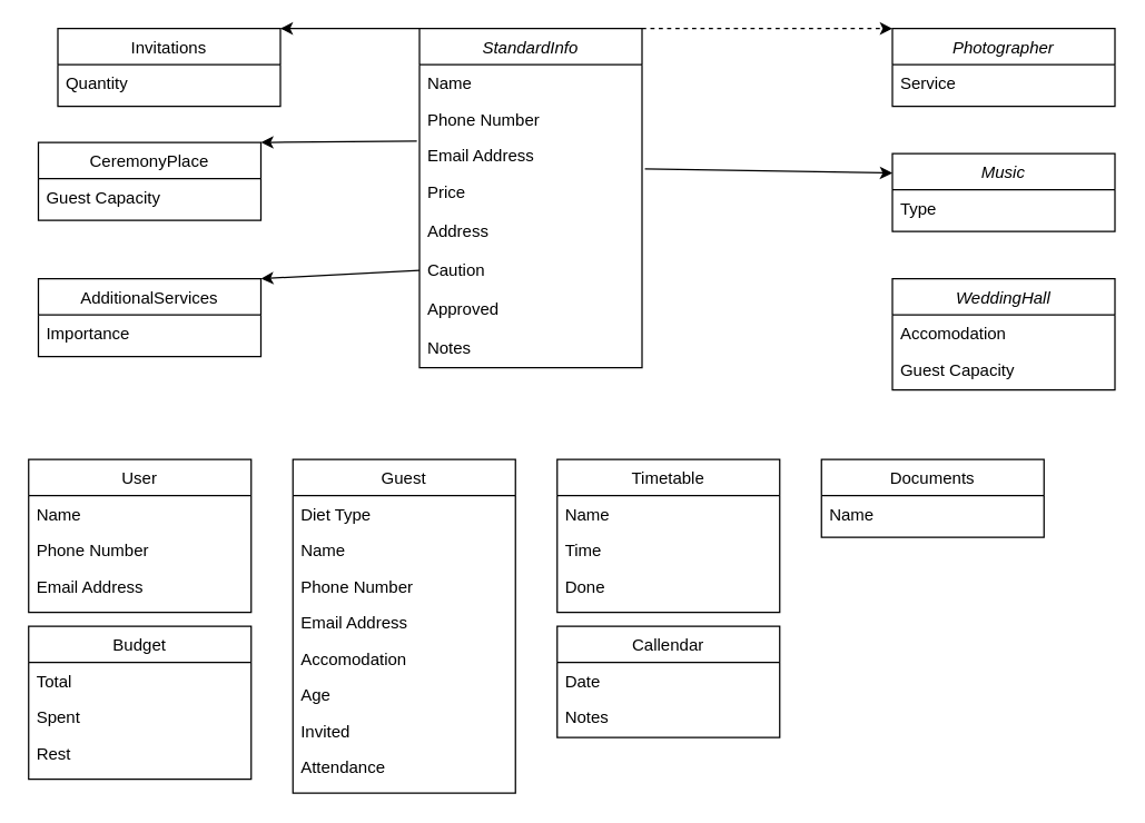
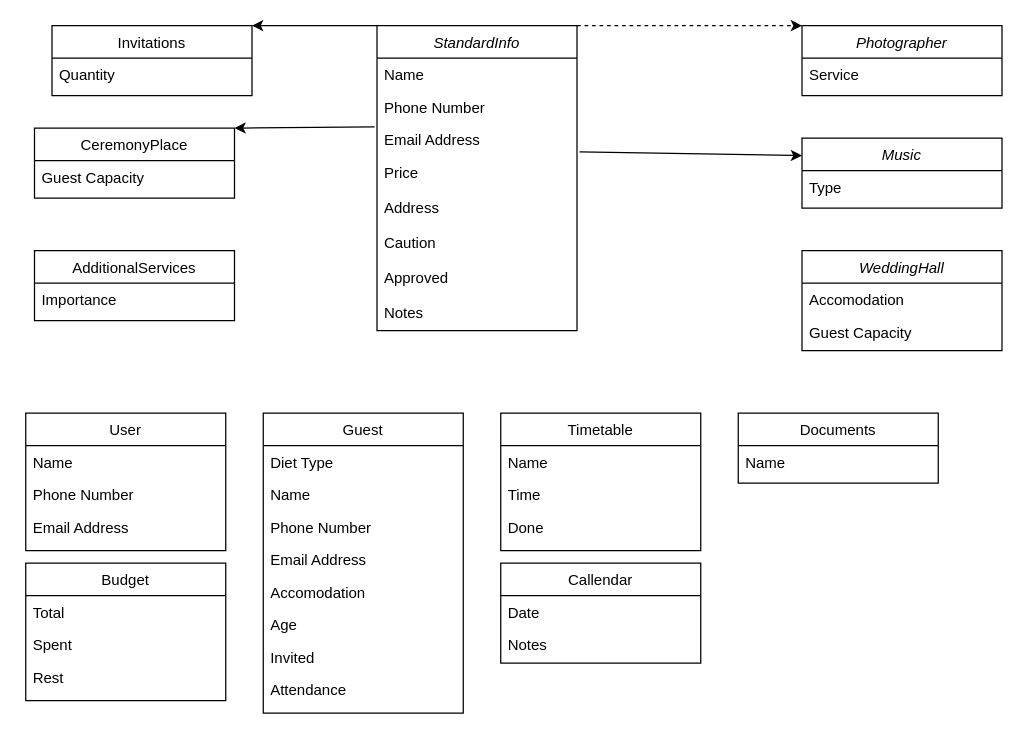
  <mxCell id="0" />
  <mxCell id="1" parent="0" />
  <mxCell id="2" value="User&#10;" style="swimlane;fontStyle=0;align=center;verticalAlign=top;childLayout=stackLayout;horizontal=1;startSize=26;horizontalStack=0;resizeParent=1;resizeLast=0;collapsible=1;marginBottom=0;rounded=0;shadow=0;strokeWidth=1;" parent="1" vertex="1"><mxGeometry x="20" y="330" width="160" height="110" as="geometry"><mxRectangle x="230" y="140" width="160" height="26" as="alternateBounds" /></mxGeometry></mxCell>
  <mxCell id="3" value="Name" style="text;align=left;verticalAlign=top;spacingLeft=4;spacingRight=4;overflow=hidden;rotatable=0;points=[[0,0.5],[1,0.5]];portConstraint=eastwest;" parent="2" vertex="1"><mxGeometry y="26" width="160" height="26" as="geometry" /></mxCell>
  <mxCell id="4" value="Phone Number" style="text;align=left;verticalAlign=top;spacingLeft=4;spacingRight=4;overflow=hidden;rotatable=0;points=[[0,0.5],[1,0.5]];portConstraint=eastwest;rounded=0;shadow=0;html=0;" parent="2" vertex="1"><mxGeometry y="52" width="160" height="26" as="geometry" /></mxCell>
  <mxCell id="5" value="Email Address" style="text;align=left;verticalAlign=top;spacingLeft=4;spacingRight=4;overflow=hidden;rotatable=0;points=[[0,0.5],[1,0.5]];portConstraint=eastwest;rounded=0;shadow=0;html=0;" parent="2" vertex="1"><mxGeometry y="78" width="160" height="26" as="geometry" /></mxCell>
  <mxCell id="6" value="StandardInfo" style="swimlane;fontStyle=2;align=center;verticalAlign=top;childLayout=stackLayout;horizontal=1;startSize=26;horizontalStack=0;resizeParent=1;resizeLast=0;collapsible=1;marginBottom=0;rounded=0;shadow=0;strokeWidth=1;" vertex="1" parent="1"><mxGeometry x="301" y="20" width="160" height="244" as="geometry"><mxRectangle x="230" y="140" width="160" height="26" as="alternateBounds" /></mxGeometry></mxCell>
  <mxCell id="7" value="Name" style="text;align=left;verticalAlign=top;spacingLeft=4;spacingRight=4;overflow=hidden;rotatable=0;points=[[0,0.5],[1,0.5]];portConstraint=eastwest;" vertex="1" parent="6"><mxGeometry y="26" width="160" height="26" as="geometry" /></mxCell>
  <mxCell id="8" value="Phone Number" style="text;align=left;verticalAlign=top;spacingLeft=4;spacingRight=4;overflow=hidden;rotatable=0;points=[[0,0.5],[1,0.5]];portConstraint=eastwest;rounded=0;shadow=0;html=0;" vertex="1" parent="6"><mxGeometry y="52" width="160" height="26" as="geometry" /></mxCell>
  <mxCell id="9" value="Email Address" style="text;align=left;verticalAlign=top;spacingLeft=4;spacingRight=4;overflow=hidden;rotatable=0;points=[[0,0.5],[1,0.5]];portConstraint=eastwest;rounded=0;shadow=0;html=0;" vertex="1" parent="6"><mxGeometry y="78" width="160" height="26" as="geometry" /></mxCell>
  <mxCell id="10" value="Price&#10;" style="text;align=left;verticalAlign=top;spacingLeft=4;spacingRight=4;overflow=hidden;rotatable=0;points=[[0,0.5],[1,0.5]];portConstraint=eastwest;" vertex="1" parent="6"><mxGeometry y="104" width="160" height="28" as="geometry" /></mxCell>
  <mxCell id="11" value="Address" style="text;align=left;verticalAlign=top;spacingLeft=4;spacingRight=4;overflow=hidden;rotatable=0;points=[[0,0.5],[1,0.5]];portConstraint=eastwest;" vertex="1" parent="6"><mxGeometry y="132" width="160" height="28" as="geometry" /></mxCell>
  <mxCell id="12" value="Caution" style="text;align=left;verticalAlign=top;spacingLeft=4;spacingRight=4;overflow=hidden;rotatable=0;points=[[0,0.5],[1,0.5]];portConstraint=eastwest;" vertex="1" parent="6"><mxGeometry y="160" width="160" height="28" as="geometry" /></mxCell>
  <mxCell id="13" value="Approved" style="text;align=left;verticalAlign=top;spacingLeft=4;spacingRight=4;overflow=hidden;rotatable=0;points=[[0,0.5],[1,0.5]];portConstraint=eastwest;" vertex="1" parent="6"><mxGeometry y="188" width="160" height="28" as="geometry" /></mxCell>
  <mxCell id="14" value="Notes" style="text;align=left;verticalAlign=top;spacingLeft=4;spacingRight=4;overflow=hidden;rotatable=0;points=[[0,0.5],[1,0.5]];portConstraint=eastwest;" vertex="1" parent="6"><mxGeometry y="216" width="160" height="28" as="geometry" /></mxCell>
  <mxCell id="15" value="Guest" style="swimlane;fontStyle=0;align=center;verticalAlign=top;childLayout=stackLayout;horizontal=1;startSize=26;horizontalStack=0;resizeParent=1;resizeLast=0;collapsible=1;marginBottom=0;rounded=0;shadow=0;strokeWidth=1;" vertex="1" parent="1"><mxGeometry x="210" y="330" width="160" height="240" as="geometry"><mxRectangle x="230" y="140" width="160" height="26" as="alternateBounds" /></mxGeometry></mxCell>
  <mxCell id="16" value="Diet Type" style="text;align=left;verticalAlign=top;spacingLeft=4;spacingRight=4;overflow=hidden;rotatable=0;points=[[0,0.5],[1,0.5]];portConstraint=eastwest;" vertex="1" parent="15"><mxGeometry y="26" width="160" height="26" as="geometry" /></mxCell>
  <mxCell id="17" value="Name" style="text;align=left;verticalAlign=top;spacingLeft=4;spacingRight=4;overflow=hidden;rotatable=0;points=[[0,0.5],[1,0.5]];portConstraint=eastwest;" vertex="1" parent="15"><mxGeometry y="52" width="160" height="26" as="geometry" /></mxCell>
  <mxCell id="18" value="Phone Number" style="text;align=left;verticalAlign=top;spacingLeft=4;spacingRight=4;overflow=hidden;rotatable=0;points=[[0,0.5],[1,0.5]];portConstraint=eastwest;rounded=0;shadow=0;html=0;" vertex="1" parent="15"><mxGeometry y="78" width="160" height="26" as="geometry" /></mxCell>
  <mxCell id="19" value="Email Address" style="text;align=left;verticalAlign=top;spacingLeft=4;spacingRight=4;overflow=hidden;rotatable=0;points=[[0,0.5],[1,0.5]];portConstraint=eastwest;rounded=0;shadow=0;html=0;" vertex="1" parent="15"><mxGeometry y="104" width="160" height="26" as="geometry" /></mxCell>
  <mxCell id="20" value="Accomodation" style="text;align=left;verticalAlign=top;spacingLeft=4;spacingRight=4;overflow=hidden;rotatable=0;points=[[0,0.5],[1,0.5]];portConstraint=eastwest;rounded=0;shadow=0;html=0;" vertex="1" parent="15"><mxGeometry y="130" width="160" height="26" as="geometry" /></mxCell>
  <mxCell id="21" value="Age" style="text;align=left;verticalAlign=top;spacingLeft=4;spacingRight=4;overflow=hidden;rotatable=0;points=[[0,0.5],[1,0.5]];portConstraint=eastwest;rounded=0;shadow=0;html=0;" vertex="1" parent="15"><mxGeometry y="156" width="160" height="26" as="geometry" /></mxCell>
  <mxCell id="22" value="Invited" style="text;align=left;verticalAlign=top;spacingLeft=4;spacingRight=4;overflow=hidden;rotatable=0;points=[[0,0.5],[1,0.5]];portConstraint=eastwest;rounded=0;shadow=0;html=0;" vertex="1" parent="15"><mxGeometry y="182" width="160" height="26" as="geometry" /></mxCell>
  <mxCell id="23" value="Attendance" style="text;align=left;verticalAlign=top;spacingLeft=4;spacingRight=4;overflow=hidden;rotatable=0;points=[[0,0.5],[1,0.5]];portConstraint=eastwest;rounded=0;shadow=0;html=0;" vertex="1" parent="15"><mxGeometry y="208" width="160" height="26" as="geometry" /></mxCell>
  <mxCell id="24" value="Documents" style="swimlane;fontStyle=0;align=center;verticalAlign=top;childLayout=stackLayout;horizontal=1;startSize=26;horizontalStack=0;resizeParent=1;resizeLast=0;collapsible=1;marginBottom=0;rounded=0;shadow=0;strokeWidth=1;" vertex="1" parent="1"><mxGeometry x="590" y="330" width="160" height="56" as="geometry"><mxRectangle x="230" y="140" width="160" height="26" as="alternateBounds" /></mxGeometry></mxCell>
  <mxCell id="25" value="Name" style="text;align=left;verticalAlign=top;spacingLeft=4;spacingRight=4;overflow=hidden;rotatable=0;points=[[0,0.5],[1,0.5]];portConstraint=eastwest;" vertex="1" parent="24"><mxGeometry y="26" width="160" height="26" as="geometry" /></mxCell>
  <mxCell id="26" value="Music" style="swimlane;fontStyle=2;align=center;verticalAlign=top;childLayout=stackLayout;horizontal=1;startSize=26;horizontalStack=0;resizeParent=1;resizeLast=0;collapsible=1;marginBottom=0;rounded=0;shadow=0;strokeWidth=1;" vertex="1" parent="1"><mxGeometry x="641" y="110" width="160" height="56" as="geometry"><mxRectangle x="230" y="140" width="160" height="26" as="alternateBounds" /></mxGeometry></mxCell>
  <mxCell id="27" value="Type" style="text;align=left;verticalAlign=top;spacingLeft=4;spacingRight=4;overflow=hidden;rotatable=0;points=[[0,0.5],[1,0.5]];portConstraint=eastwest;" vertex="1" parent="26"><mxGeometry y="26" width="160" height="26" as="geometry" /></mxCell>
  <mxCell id="28" value="Photographer" style="swimlane;fontStyle=2;align=center;verticalAlign=top;childLayout=stackLayout;horizontal=1;startSize=26;horizontalStack=0;resizeParent=1;resizeLast=0;collapsible=1;marginBottom=0;rounded=0;shadow=0;strokeWidth=1;" vertex="1" parent="1"><mxGeometry x="641" y="20" width="160" height="56" as="geometry"><mxRectangle x="230" y="140" width="160" height="26" as="alternateBounds" /></mxGeometry></mxCell>
  <mxCell id="29" value="Service" style="text;align=left;verticalAlign=top;spacingLeft=4;spacingRight=4;overflow=hidden;rotatable=0;points=[[0,0.5],[1,0.5]];portConstraint=eastwest;" vertex="1" parent="28"><mxGeometry y="26" width="160" height="26" as="geometry" /></mxCell>
  <mxCell id="30" value="WeddingHall" style="swimlane;fontStyle=2;align=center;verticalAlign=top;childLayout=stackLayout;horizontal=1;startSize=26;horizontalStack=0;resizeParent=1;resizeLast=0;collapsible=1;marginBottom=0;rounded=0;shadow=0;strokeWidth=1;" vertex="1" parent="1"><mxGeometry x="641" y="200" width="160" height="80" as="geometry"><mxRectangle x="230" y="140" width="160" height="26" as="alternateBounds" /></mxGeometry></mxCell>
  <mxCell id="31" value="Accomodation" style="text;align=left;verticalAlign=top;spacingLeft=4;spacingRight=4;overflow=hidden;rotatable=0;points=[[0,0.5],[1,0.5]];portConstraint=eastwest;" vertex="1" parent="30"><mxGeometry y="26" width="160" height="26" as="geometry" /></mxCell>
  <mxCell id="32" value="Guest Capacity" style="text;align=left;verticalAlign=top;spacingLeft=4;spacingRight=4;overflow=hidden;rotatable=0;points=[[0,0.5],[1,0.5]];portConstraint=eastwest;" vertex="1" parent="30"><mxGeometry y="52" width="160" height="28" as="geometry" /></mxCell>
  <mxCell id="33" value="Callendar" style="swimlane;fontStyle=0;align=center;verticalAlign=top;childLayout=stackLayout;horizontal=1;startSize=26;horizontalStack=0;resizeParent=1;resizeLast=0;collapsible=1;marginBottom=0;rounded=0;shadow=0;strokeWidth=1;" vertex="1" parent="1"><mxGeometry x="400" y="450" width="160" height="80" as="geometry"><mxRectangle x="230" y="140" width="160" height="26" as="alternateBounds" /></mxGeometry></mxCell>
  <mxCell id="34" value="Date" style="text;align=left;verticalAlign=top;spacingLeft=4;spacingRight=4;overflow=hidden;rotatable=0;points=[[0,0.5],[1,0.5]];portConstraint=eastwest;" vertex="1" parent="33"><mxGeometry y="26" width="160" height="26" as="geometry" /></mxCell>
  <mxCell id="35" value="Notes" style="text;align=left;verticalAlign=top;spacingLeft=4;spacingRight=4;overflow=hidden;rotatable=0;points=[[0,0.5],[1,0.5]];portConstraint=eastwest;" vertex="1" parent="33"><mxGeometry y="52" width="160" height="28" as="geometry" /></mxCell>
  <mxCell id="36" value="" style="endArrow=classic;html=1;rounded=0;exitX=1;exitY=0;exitDx=0;exitDy=0;entryX=0;entryY=0;entryDx=0;entryDy=0;dashed=1;" edge="1" parent="1" source="6" target="28"><mxGeometry width="50" height="50" relative="1" as="geometry"><mxPoint x="531" y="0" as="sourcePoint" /><mxPoint x="581" y="-50" as="targetPoint" /></mxGeometry></mxCell>
  <mxCell id="37" value="" style="endArrow=classic;html=1;rounded=0;exitX=1.013;exitY=-0.107;exitDx=0;exitDy=0;exitPerimeter=0;entryX=0;entryY=0.25;entryDx=0;entryDy=0;" edge="1" parent="1" source="10" target="26"><mxGeometry width="50" height="50" relative="1" as="geometry"><mxPoint x="461" as="sourcePoint" y="-10" /><mxPoint x="511" y="-60" as="targetPoint" /></mxGeometry></mxCell>
  <mxCell id="38" value="Invitations" style="swimlane;fontStyle=0;align=center;verticalAlign=top;childLayout=stackLayout;horizontal=1;startSize=26;horizontalStack=0;resizeParent=1;resizeLast=0;collapsible=1;marginBottom=0;rounded=0;shadow=0;strokeWidth=1;" vertex="1" parent="1"><mxGeometry x="41" y="20" width="160" height="56" as="geometry"><mxRectangle x="230" y="140" width="160" height="26" as="alternateBounds" /></mxGeometry></mxCell>
  <mxCell id="39" value="Quantity" style="text;align=left;verticalAlign=top;spacingLeft=4;spacingRight=4;overflow=hidden;rotatable=0;points=[[0,0.5],[1,0.5]];portConstraint=eastwest;" vertex="1" parent="38"><mxGeometry y="26" width="160" height="26" as="geometry" /></mxCell>
  <mxCell id="40" value="" style="endArrow=classic;html=1;rounded=0;exitX=0;exitY=0;exitDx=0;exitDy=0;entryX=1;entryY=0;entryDx=0;entryDy=0;" edge="1" parent="1" source="6" target="38"><mxGeometry width="50" height="50" relative="1" as="geometry"><mxPoint x="271" y="-20" as="sourcePoint" /><mxPoint x="321" y="-70" as="targetPoint" /></mxGeometry></mxCell>
  <mxCell id="41" value="CeremonyPlace" style="swimlane;fontStyle=0;align=center;verticalAlign=top;childLayout=stackLayout;horizontal=1;startSize=26;horizontalStack=0;resizeParent=1;resizeLast=0;collapsible=1;marginBottom=0;rounded=0;shadow=0;strokeWidth=1;" vertex="1" parent="1"><mxGeometry x="27" y="102" width="160" height="56" as="geometry"><mxRectangle x="230" y="140" width="160" height="26" as="alternateBounds" /></mxGeometry></mxCell>
  <mxCell id="42" value="Guest Capacity" style="text;align=left;verticalAlign=top;spacingLeft=4;spacingRight=4;overflow=hidden;rotatable=0;points=[[0,0.5],[1,0.5]];portConstraint=eastwest;" vertex="1" parent="41"><mxGeometry y="26" width="160" height="28" as="geometry" /></mxCell>
  <mxCell id="43" value="" style="endArrow=classic;html=1;rounded=0;exitX=-0.012;exitY=0.115;exitDx=0;exitDy=0;entryX=1;entryY=0;entryDx=0;entryDy=0;exitPerimeter=0;" edge="1" parent="1" source="9" target="41"><mxGeometry width="50" height="50" relative="1" as="geometry"><mxPoint x="191" y="-160" as="sourcePoint" /><mxPoint x="241" y="-210" as="targetPoint" /></mxGeometry></mxCell>
  <mxCell id="44" value="AdditionalServices" style="swimlane;fontStyle=0;align=center;verticalAlign=top;childLayout=stackLayout;horizontal=1;startSize=26;horizontalStack=0;resizeParent=1;resizeLast=0;collapsible=1;marginBottom=0;rounded=0;shadow=0;strokeWidth=1;" vertex="1" parent="1"><mxGeometry x="27" y="200" width="160" height="56" as="geometry"><mxRectangle x="230" y="140" width="160" height="26" as="alternateBounds" /></mxGeometry></mxCell>
  <mxCell id="45" value="Importance" style="text;align=left;verticalAlign=top;spacingLeft=4;spacingRight=4;overflow=hidden;rotatable=0;points=[[0,0.5],[1,0.5]];portConstraint=eastwest;" vertex="1" parent="44"><mxGeometry y="26" width="160" height="26" as="geometry" /></mxCell>
- <mxCell id="46" value="" style="endArrow=classic;html=1;rounded=0;entryX=1;entryY=0;entryDx=0;entryDy=0;exitX=0;exitY=0.5;exitDx=0;exitDy=0;" edge="1" parent="1" source="12" target="44"><mxGeometry width="50" height="50" relative="1" as="geometry"><mxPoint x="260" y="160" as="sourcePoint" /><mxPoint x="400" y="310" as="targetPoint" /></mxGeometry></mxCell>
  <mxCell id="47" value="Budget" style="swimlane;fontStyle=0;align=center;verticalAlign=top;childLayout=stackLayout;horizontal=1;startSize=26;horizontalStack=0;resizeParent=1;resizeLast=0;collapsible=1;marginBottom=0;rounded=0;shadow=0;strokeWidth=1;" vertex="1" parent="1"><mxGeometry x="20" y="450" width="160" height="110" as="geometry"><mxRectangle x="230" y="140" width="160" height="26" as="alternateBounds" /></mxGeometry></mxCell>
  <mxCell id="48" value="Total" style="text;align=left;verticalAlign=top;spacingLeft=4;spacingRight=4;overflow=hidden;rotatable=0;points=[[0,0.5],[1,0.5]];portConstraint=eastwest;" vertex="1" parent="47"><mxGeometry y="26" width="160" height="26" as="geometry" /></mxCell>
  <mxCell id="49" value="Spent" style="text;align=left;verticalAlign=top;spacingLeft=4;spacingRight=4;overflow=hidden;rotatable=0;points=[[0,0.5],[1,0.5]];portConstraint=eastwest;" vertex="1" parent="47"><mxGeometry y="52" width="160" height="26" as="geometry" /></mxCell>
  <mxCell id="50" value="Rest" style="text;align=left;verticalAlign=top;spacingLeft=4;spacingRight=4;overflow=hidden;rotatable=0;points=[[0,0.5],[1,0.5]];portConstraint=eastwest;" vertex="1" parent="47"><mxGeometry y="78" width="160" height="26" as="geometry" /></mxCell>
  <mxCell id="51" value="Timetable" style="swimlane;fontStyle=0;align=center;verticalAlign=top;childLayout=stackLayout;horizontal=1;startSize=26;horizontalStack=0;resizeParent=1;resizeLast=0;collapsible=1;marginBottom=0;rounded=0;shadow=0;strokeWidth=1;" vertex="1" parent="1"><mxGeometry x="400" y="330" width="160" height="110" as="geometry"><mxRectangle x="230" y="140" width="160" height="26" as="alternateBounds" /></mxGeometry></mxCell>
  <mxCell id="52" value="Name" style="text;align=left;verticalAlign=top;spacingLeft=4;spacingRight=4;overflow=hidden;rotatable=0;points=[[0,0.5],[1,0.5]];portConstraint=eastwest;" vertex="1" parent="51"><mxGeometry y="26" width="160" height="26" as="geometry" /></mxCell>
  <mxCell id="53" value="Time" style="text;align=left;verticalAlign=top;spacingLeft=4;spacingRight=4;overflow=hidden;rotatable=0;points=[[0,0.5],[1,0.5]];portConstraint=eastwest;" vertex="1" parent="51"><mxGeometry y="52" width="160" height="26" as="geometry" /></mxCell>
  <mxCell id="54" value="Done" style="text;align=left;verticalAlign=top;spacingLeft=4;spacingRight=4;overflow=hidden;rotatable=0;points=[[0,0.5],[1,0.5]];portConstraint=eastwest;" vertex="1" parent="51"><mxGeometry y="78" width="160" height="26" as="geometry" /></mxCell>
